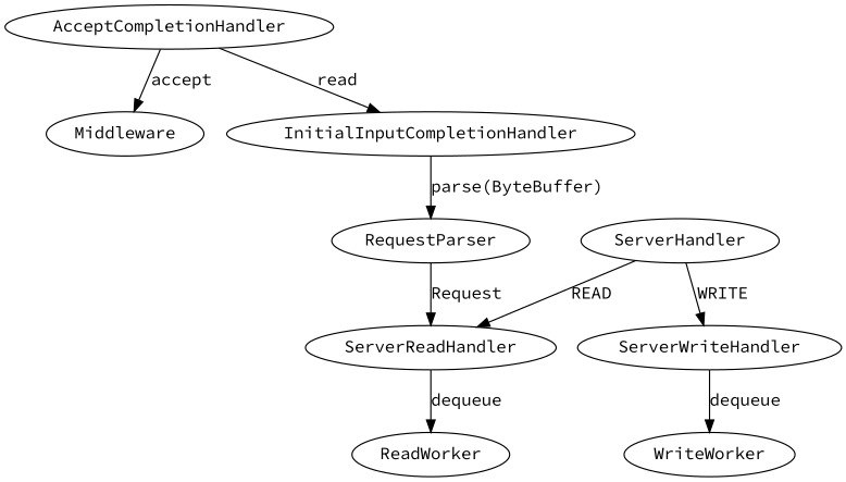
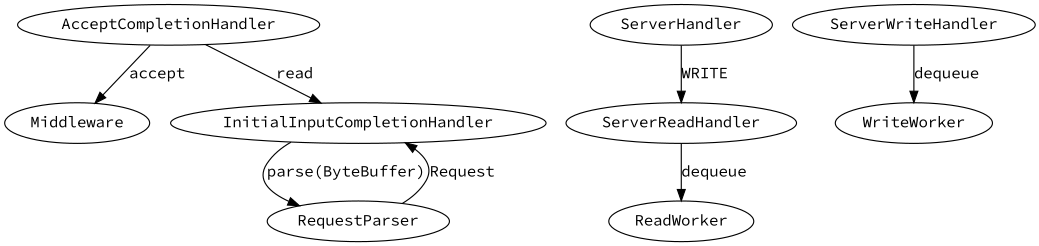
  digraph {
    fontname="Source Code Pro"
    node [fontname="Source Code Pro"]
    edge [fontname="Source Code Pro"]
    n1 [label=Middleware]
    n2 [label=AcceptCompletionHandler]
    n3 [label=InitialInputCompletionHandler]
    n4 [label=RequestParser]
    n5 [label=ServerHandler]
    n6 [label=ServerReadHandler]
    n7 [label=ServerWriteHandler]
    n8 [label=ReadWorker]
    n9 [label=WriteWorker]
    n2 -> n1 [label=accept]
    n2 -> n3 [label=read]
    n3 -> n4 [label="parse(ByteBuffer)"]
-   n4 -> n6 [label=Request]
-   n5 -> n6 [label=READ]
-   n5 -> n7 [label=WRITE]
+   n4 -> n3 [label=Request]
+   n5 -> n6 [label=WRITE]
    n6 -> n8 [label=dequeue]
    n7 -> n9 [label=dequeue]
  }
